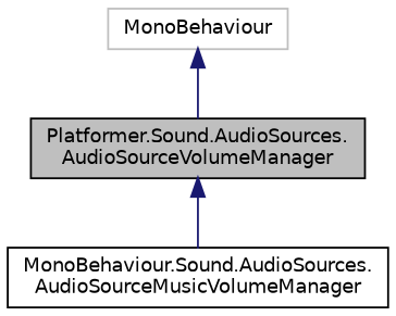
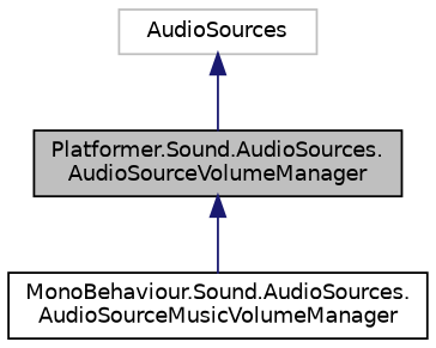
  digraph {
    node [color=black fillcolor=white fontname=Helvetica fontsize=10 shape=record style=filled]
    edge [color=midnightblue dir=back fontname=Helvetica fontsize=10 labelfontname=Helvetica labelfontsize=10 style=solid]
    n1 [fillcolor=grey75 fontcolor=black height=0.2 label="Platformer.Sound.AudioSources.\lAudioSourceVolumeManager" width=0.4]
    n2 [height=0.2 label="MonoBehaviour.Sound.AudioSources.\lAudioSourceMusicVolumeManager" width=0.4]
-   n3 [color=grey75 height=0.2 label=MonoBehaviour width=0.4]
+   n3 [color=grey75 height=0.2 label=AudioSources width=0.4]
    n1 -> n2
    n3 -> n1
  }
